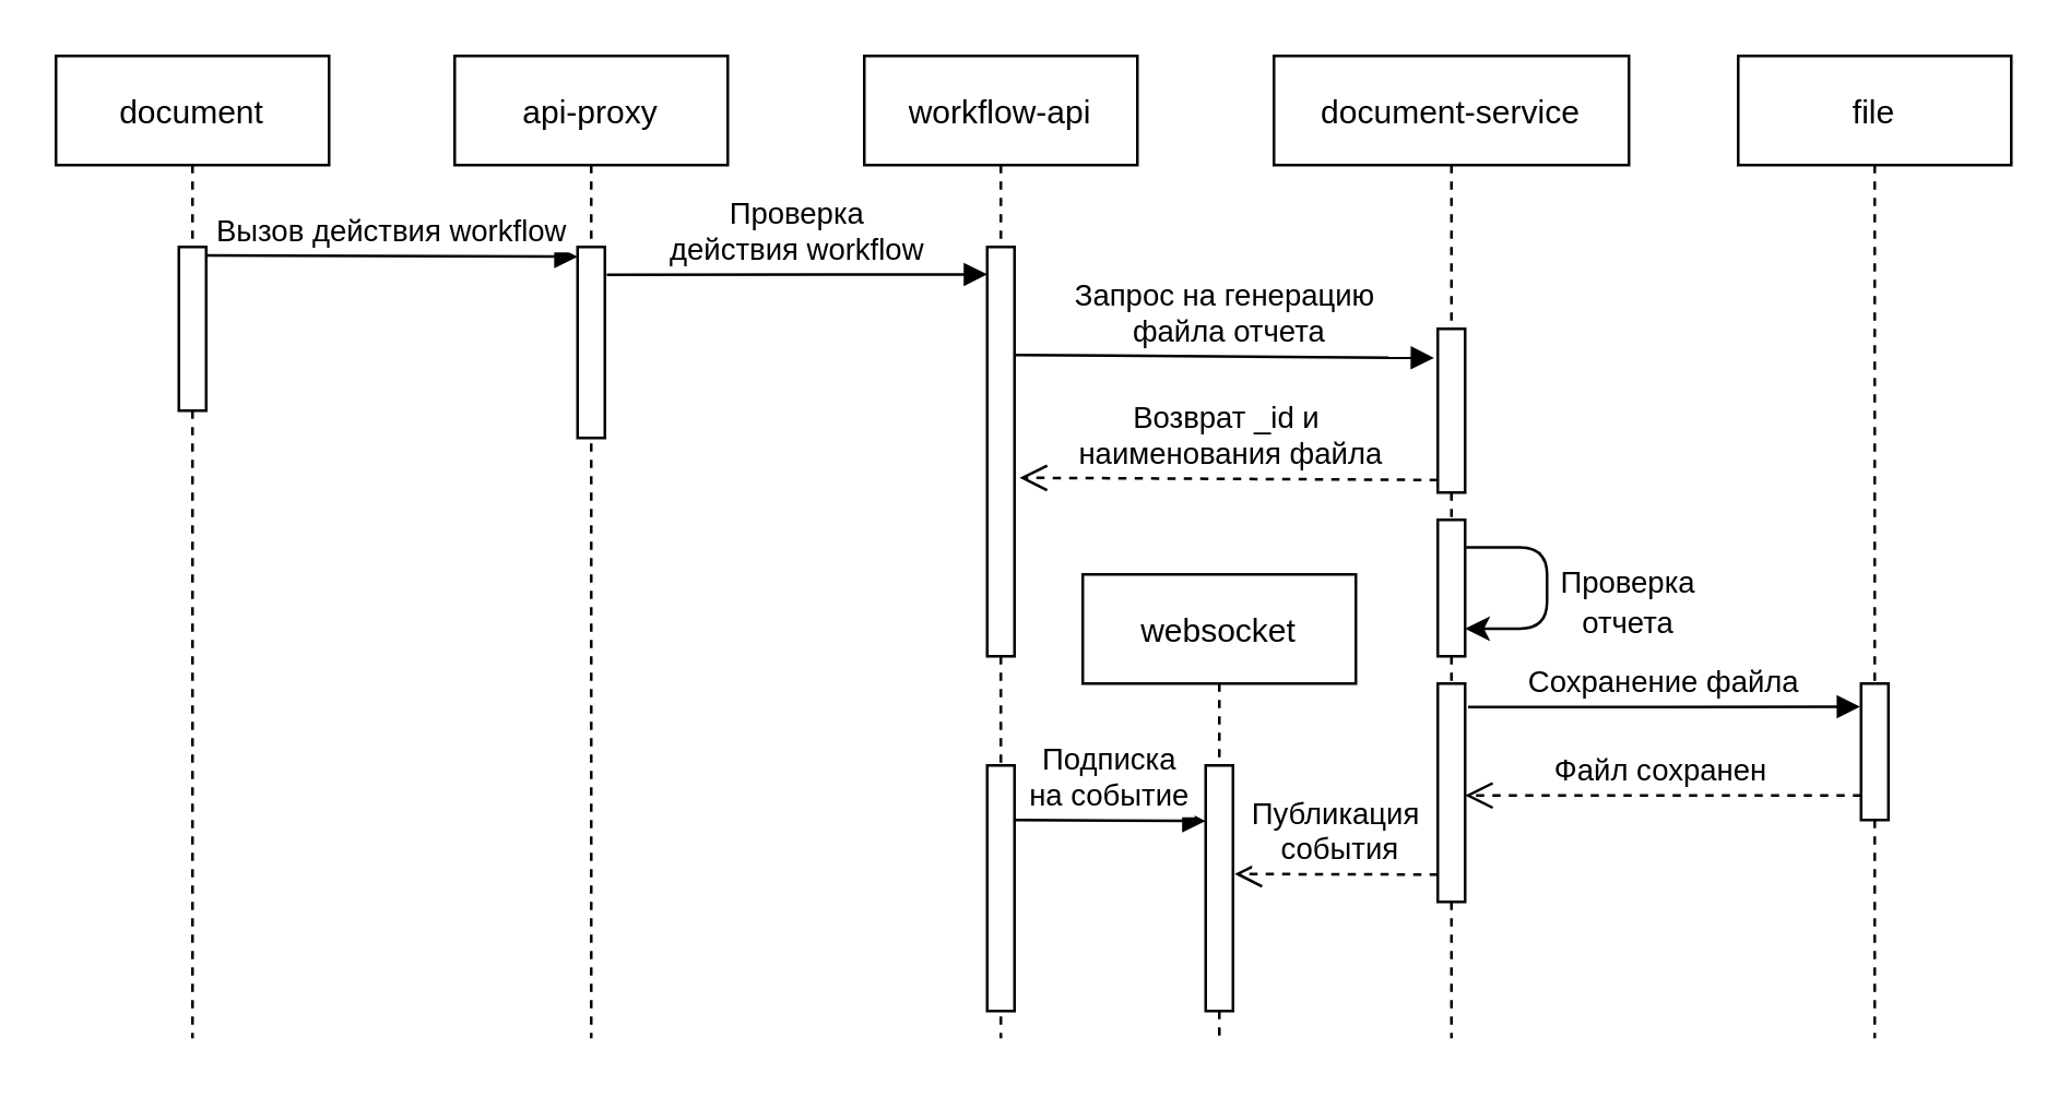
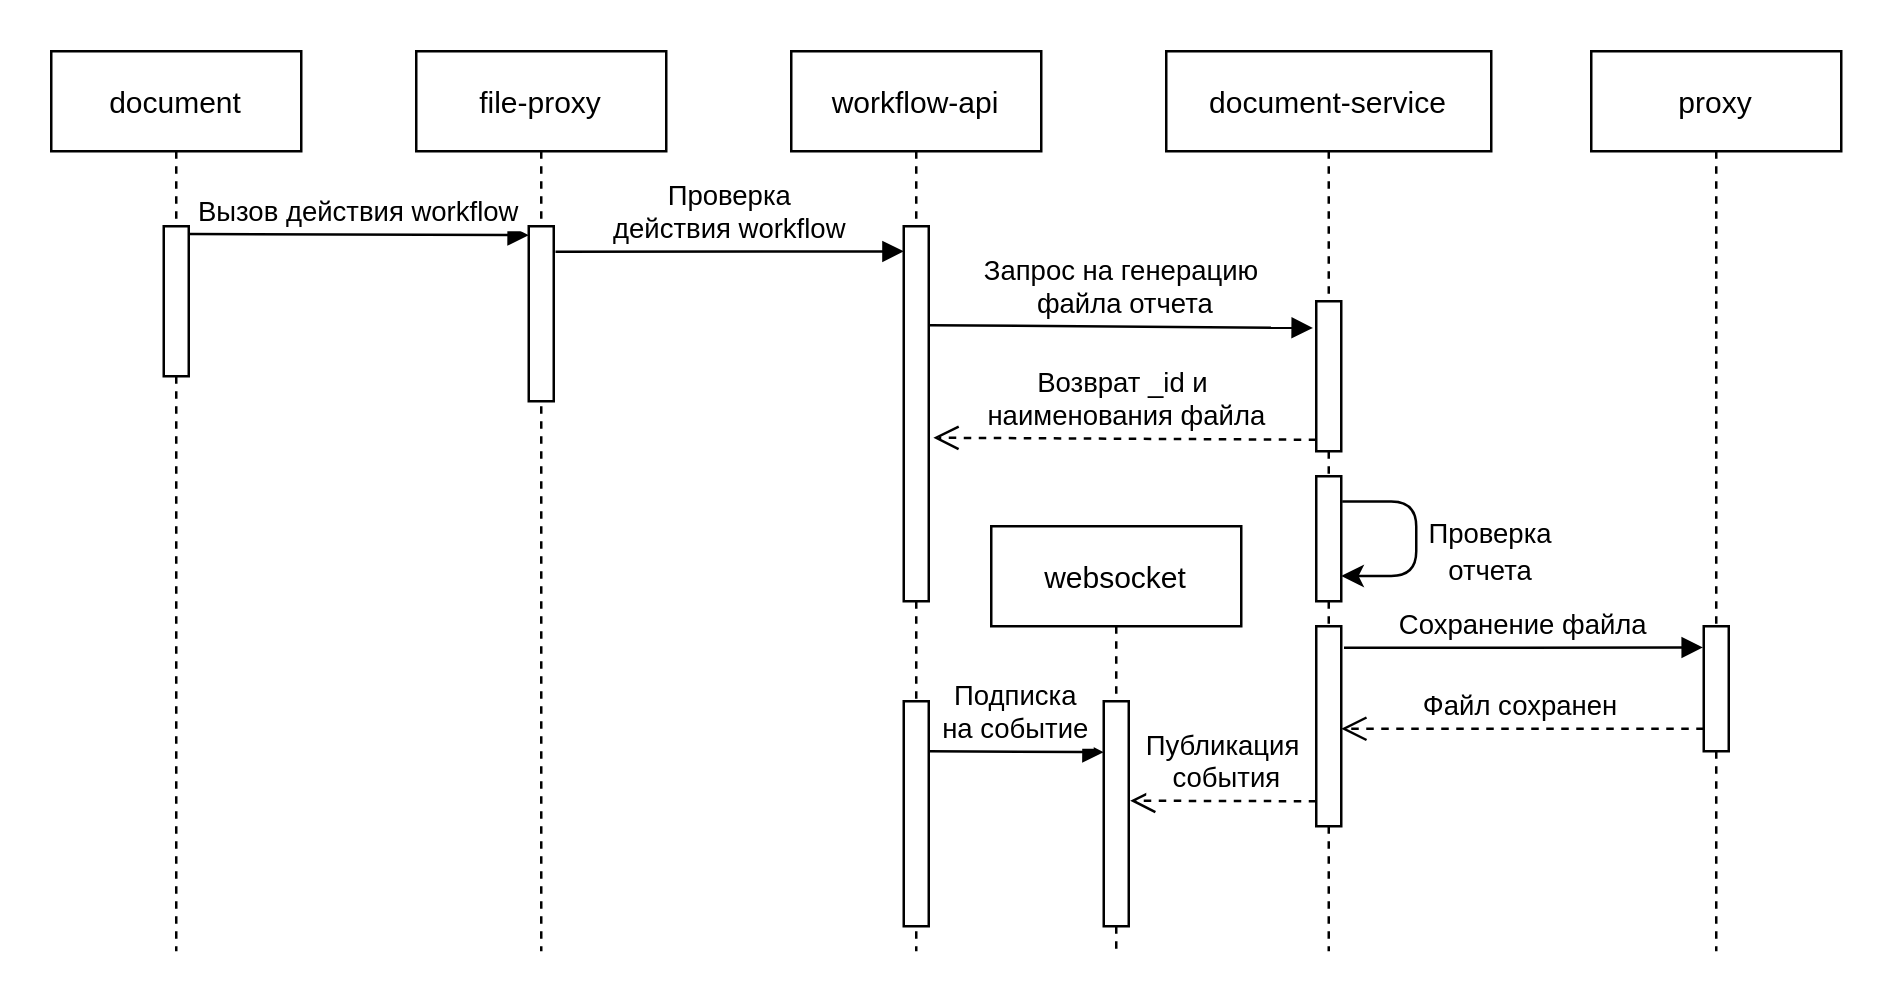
  <mxCell id="0" />
  <mxCell id="1" parent="0" />
  <mxCell id="2" value="document" style="shape=umlLifeline;perimeter=lifelinePerimeter;container=1;collapsible=0;recursiveResize=0;rounded=0;shadow=0;strokeWidth=1;" parent="1" vertex="1"><mxGeometry x="20" y="20" width="100" height="360" as="geometry" /></mxCell>
  <mxCell id="3" value="" style="points=[];perimeter=orthogonalPerimeter;rounded=0;shadow=0;strokeWidth=1;" parent="2" vertex="1"><mxGeometry x="45" y="70" width="10" height="60" as="geometry" /></mxCell>
- <mxCell id="4" value="api-proxy" style="shape=umlLifeline;perimeter=lifelinePerimeter;container=1;collapsible=0;recursiveResize=0;rounded=0;shadow=0;strokeWidth=1;" parent="1" vertex="1"><mxGeometry x="166" y="20" width="100" height="360" as="geometry" /></mxCell>
+ <mxCell id="4" value="file-proxy" style="shape=umlLifeline;perimeter=lifelinePerimeter;container=1;collapsible=0;recursiveResize=0;rounded=0;shadow=0;strokeWidth=1;" parent="1" vertex="1"><mxGeometry x="166" y="20" width="100" height="360" as="geometry" /></mxCell>
  <mxCell id="5" value="" style="points=[];perimeter=orthogonalPerimeter;rounded=0;shadow=0;strokeWidth=1;" parent="4" vertex="1"><mxGeometry x="45" y="70" width="10" height="70" as="geometry" /></mxCell>
  <mxCell id="6" value="workflow-api" style="shape=umlLifeline;perimeter=lifelinePerimeter;container=1;collapsible=0;recursiveResize=0;rounded=0;shadow=0;strokeWidth=1;" parent="1" vertex="1"><mxGeometry x="316" y="20" width="100" height="360" as="geometry" /></mxCell>
  <mxCell id="7" value="" style="points=[];perimeter=orthogonalPerimeter;rounded=0;shadow=0;strokeWidth=1;" parent="6" vertex="1"><mxGeometry x="45" y="70" width="10" height="150" as="geometry" /></mxCell>
  <mxCell id="8" value="" style="points=[];perimeter=orthogonalPerimeter;rounded=0;shadow=0;strokeWidth=1;" vertex="1" parent="6"><mxGeometry x="45" y="260" width="10" height="90" as="geometry" /></mxCell>
  <mxCell id="9" value="document-service" style="shape=umlLifeline;perimeter=lifelinePerimeter;container=1;collapsible=0;recursiveResize=0;rounded=0;shadow=0;strokeWidth=1;" parent="1" vertex="1"><mxGeometry x="466" y="20" width="130" height="360" as="geometry" /></mxCell>
  <mxCell id="10" value="" style="points=[];perimeter=orthogonalPerimeter;rounded=0;shadow=0;strokeWidth=1;" parent="9" vertex="1"><mxGeometry x="60" y="100" width="10" height="60" as="geometry" /></mxCell>
  <mxCell id="11" value="" style="edgeStyle=elbowEdgeStyle;elbow=horizontal;endArrow=classic;html=1;exitX=1.039;exitY=0.003;exitDx=0;exitDy=0;exitPerimeter=0;" parent="9" edge="1"><mxGeometry width="50" height="50" relative="1" as="geometry"><mxPoint x="70.39" y="180.12" as="sourcePoint" /><mxPoint x="70" y="209.88" as="targetPoint" /><Array as="points"><mxPoint x="100" y="209.88" /><mxPoint x="100" y="178.88" /></Array></mxGeometry></mxCell>
  <mxCell id="12" value="" style="points=[];perimeter=orthogonalPerimeter;rounded=0;shadow=0;strokeWidth=1;" parent="9" vertex="1"><mxGeometry x="60" y="170" width="10" height="50" as="geometry" /></mxCell>
  <mxCell id="13" value="" style="points=[];perimeter=orthogonalPerimeter;rounded=0;shadow=0;strokeWidth=1;" parent="9" vertex="1"><mxGeometry x="60" y="230" width="10" height="80" as="geometry" /></mxCell>
  <mxCell id="14" value="Возврат _id и&#10; наименования файла" style="verticalAlign=bottom;endArrow=open;dashed=1;endSize=8;shadow=0;strokeWidth=1;exitX=-0.085;exitY=0.227;exitDx=0;exitDy=0;exitPerimeter=0;" parent="9" edge="1"><mxGeometry relative="1" as="geometry"><mxPoint x="-93.15" y="154.59" as="targetPoint" /><mxPoint x="60.0" y="155.4" as="sourcePoint" /></mxGeometry></mxCell>
  <mxCell id="15" value="Публикация&#10; события" style="verticalAlign=bottom;endArrow=open;dashed=1;endSize=8;shadow=0;strokeWidth=1;exitX=-0.085;exitY=0.227;exitDx=0;exitDy=0;exitPerimeter=0;entryX=1.056;entryY=0.442;entryDx=0;entryDy=0;entryPerimeter=0;" edge="1" parent="9" target="25"><mxGeometry relative="1" as="geometry"><mxPoint x="-10" y="300" as="targetPoint" /><mxPoint x="60" y="300" as="sourcePoint" /></mxGeometry></mxCell>
- <mxCell id="16" value="file" style="shape=umlLifeline;perimeter=lifelinePerimeter;container=1;collapsible=0;recursiveResize=0;rounded=0;shadow=0;strokeWidth=1;" parent="1" vertex="1"><mxGeometry x="636" y="20" width="100" height="360" as="geometry" /></mxCell>
+ <mxCell id="16" value="proxy" style="shape=umlLifeline;perimeter=lifelinePerimeter;container=1;collapsible=0;recursiveResize=0;rounded=0;shadow=0;strokeWidth=1;" parent="1" vertex="1"><mxGeometry x="636" y="20" width="100" height="360" as="geometry" /></mxCell>
  <mxCell id="17" value="" style="points=[];perimeter=orthogonalPerimeter;rounded=0;shadow=0;strokeWidth=1;" parent="16" vertex="1"><mxGeometry x="45" y="230" width="10" height="50" as="geometry" /></mxCell>
  <mxCell id="18" value="Файл сохранен" style="verticalAlign=bottom;endArrow=open;dashed=1;endSize=8;shadow=0;strokeWidth=1;exitX=-0.085;exitY=0.227;exitDx=0;exitDy=0;exitPerimeter=0;" edge="1" parent="16"><mxGeometry relative="1" as="geometry"><mxPoint x="-100" y="271" as="targetPoint" /><mxPoint x="45" y="271" as="sourcePoint" /></mxGeometry></mxCell>
  <mxCell id="19" value="Вызов действия workflow" style="verticalAlign=bottom;endArrow=block;entryX=0.005;entryY=0.051;shadow=0;strokeWidth=1;entryDx=0;entryDy=0;entryPerimeter=0;exitX=1.028;exitY=0.051;exitDx=0;exitDy=0;exitPerimeter=0;" parent="1" source="3" target="5" edge="1"><mxGeometry relative="1" as="geometry"><mxPoint x="80" y="100" as="sourcePoint" /><mxPoint x="240" y="100" as="targetPoint" /></mxGeometry></mxCell>
  <mxCell id="20" value="Проверка &#10;действия workflow" style="verticalAlign=bottom;endArrow=block;shadow=0;strokeWidth=1;exitX=1.07;exitY=0.145;exitDx=0;exitDy=0;exitPerimeter=0;entryX=0;entryY=0.067;entryDx=0;entryDy=0;entryPerimeter=0;" parent="1" source="5" target="7" edge="1"><mxGeometry relative="1" as="geometry"><mxPoint x="226" y="120" as="sourcePoint" /><mxPoint x="386" y="101" as="targetPoint" /></mxGeometry></mxCell>
  <mxCell id="21" value="Запрос на генерацию&#10; файла отчета" style="verticalAlign=bottom;endArrow=block;shadow=0;strokeWidth=1;exitX=1.041;exitY=0.264;exitDx=0;exitDy=0;exitPerimeter=0;entryX=-0.133;entryY=0.178;entryDx=0;entryDy=0;entryPerimeter=0;" parent="1" source="7" target="10" edge="1"><mxGeometry relative="1" as="geometry"><mxPoint x="376" y="140" as="sourcePoint" /><mxPoint x="536" y="140" as="targetPoint" /></mxGeometry></mxCell>
  <mxCell id="22" value="&lt;font style=&quot;font-size: 11px;&quot;&gt;Проверка отчета&lt;/font&gt;" style="text;html=1;strokeColor=none;fillColor=none;align=center;verticalAlign=middle;whiteSpace=wrap;rounded=0;" parent="1" vertex="1"><mxGeometry x="576" y="210" width="40" height="20" as="geometry" /></mxCell>
  <mxCell id="23" value="Сохранение файла" style="verticalAlign=bottom;endArrow=block;shadow=0;strokeWidth=1;exitX=1.11;exitY=0.108;exitDx=0;exitDy=0;exitPerimeter=0;entryX=-0.032;entryY=0.17;entryDx=0;entryDy=0;entryPerimeter=0;" parent="1" source="13" target="17" edge="1"><mxGeometry relative="1" as="geometry"><mxPoint x="536" y="210" as="sourcePoint" /><mxPoint x="670" y="258" as="targetPoint" /></mxGeometry></mxCell>
  <mxCell id="24" value="websocket" style="shape=umlLifeline;perimeter=lifelinePerimeter;container=1;collapsible=0;recursiveResize=0;rounded=0;shadow=0;strokeWidth=1;" vertex="1" parent="1"><mxGeometry x="396" y="210" width="100" height="170" as="geometry" /></mxCell>
  <mxCell id="25" value="" style="points=[];perimeter=orthogonalPerimeter;rounded=0;shadow=0;strokeWidth=1;" vertex="1" parent="24"><mxGeometry x="45" y="70" width="10" height="90" as="geometry" /></mxCell>
  <mxCell id="26" value="Подписка &#10;на событие" style="verticalAlign=bottom;endArrow=block;shadow=0;strokeWidth=1;exitX=0.993;exitY=0.164;exitDx=0;exitDy=0;exitPerimeter=0;entryX=-0.017;entryY=0.168;entryDx=0;entryDy=0;entryPerimeter=0;" edge="1" parent="24"><mxGeometry relative="1" as="geometry"><mxPoint x="-24.9" y="90" as="sourcePoint" /><mxPoint x="45.0" y="90.36" as="targetPoint" /></mxGeometry></mxCell>
